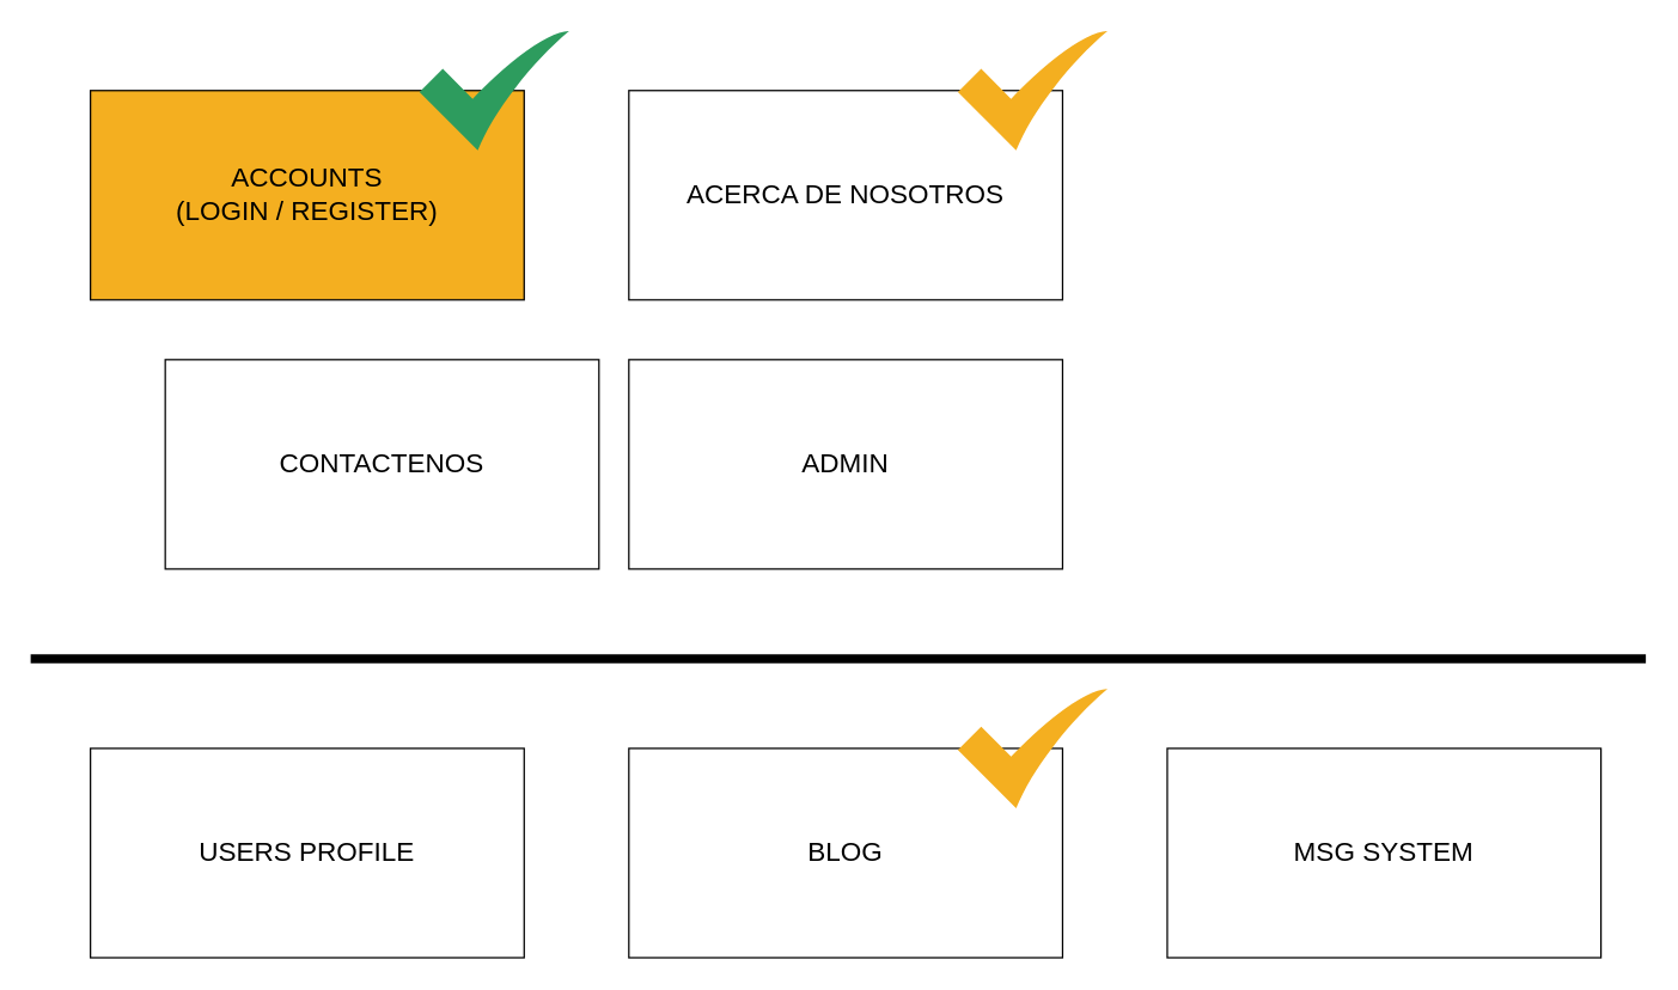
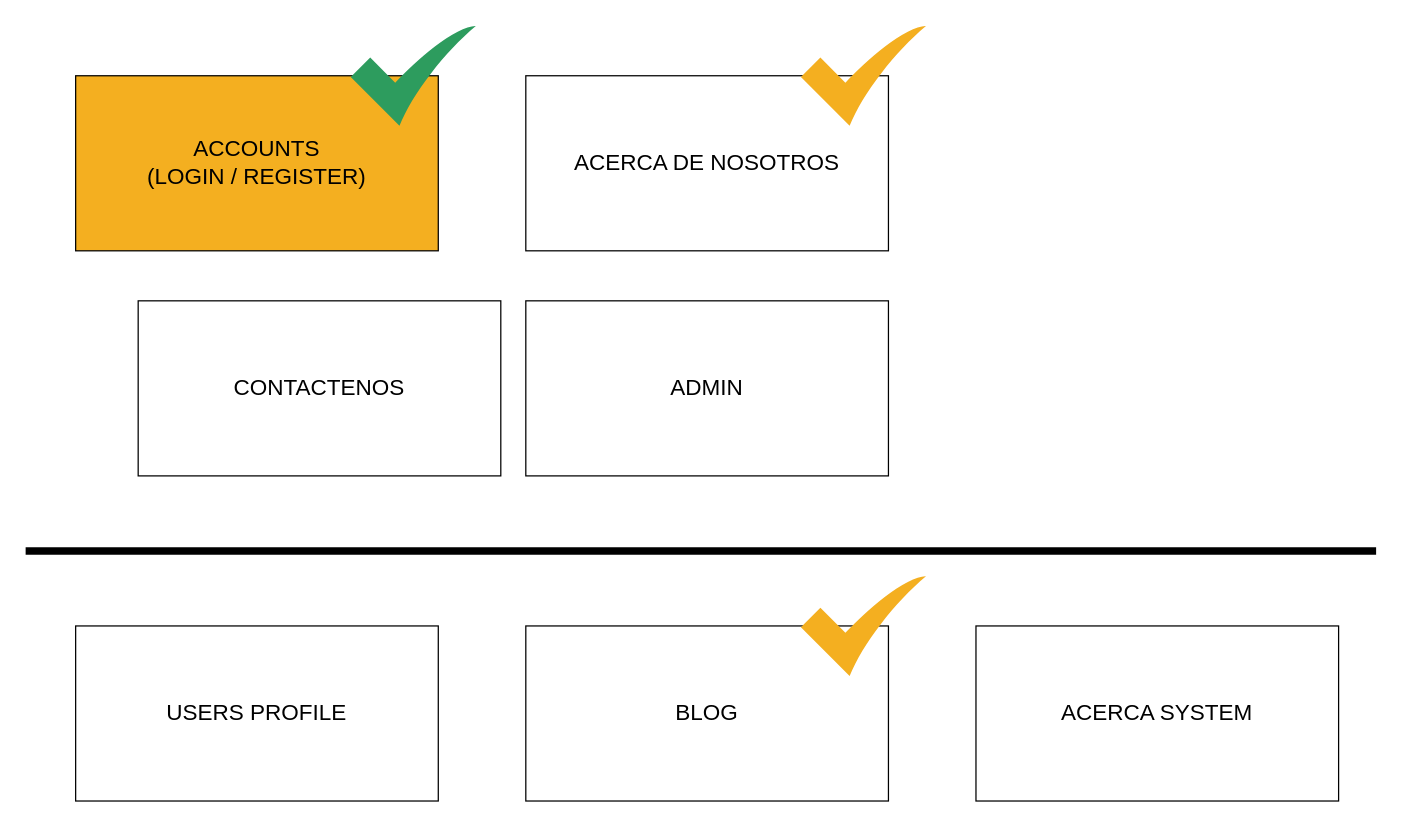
  <mxCell id="0" />
  <mxCell id="1" parent="0" />
  <mxCell id="2" value="ACCOUNTS&lt;br style=&quot;font-size: 18px;&quot;&gt;(LOGIN / REGISTER)" style="rounded=0;whiteSpace=wrap;html=1;fontSize=18;fontStyle=0;fillColor=#f4af20;" vertex="1" parent="1"><mxGeometry x="60" y="60" width="290" height="140" as="geometry" /></mxCell>
  <mxCell id="3" value="BLOG" style="rounded=0;whiteSpace=wrap;html=1;fontSize=18;fontStyle=0" vertex="1" parent="1"><mxGeometry x="420" y="500" width="290" height="140" as="geometry" /></mxCell>
  <mxCell id="4" value="ACERCA DE NOSOTROS" style="rounded=0;whiteSpace=wrap;html=1;fontSize=18;fontStyle=0" vertex="1" parent="1"><mxGeometry x="420" y="60" width="290" height="140" as="geometry" /></mxCell>
  <mxCell id="5" value="CONTACTENOS" style="rounded=0;whiteSpace=wrap;html=1;fontSize=18;fontStyle=0" vertex="1" parent="1"><mxGeometry x="110" y="240" width="290" height="140" as="geometry" /></mxCell>
  <mxCell id="6" value="ADMIN" style="rounded=0;whiteSpace=wrap;html=1;fontSize=18;fontStyle=0" vertex="1" parent="1"><mxGeometry x="420" y="240" width="290" height="140" as="geometry" /></mxCell>
  <mxCell id="7" value="USERS PROFILE" style="rounded=0;whiteSpace=wrap;html=1;fontSize=18;fontStyle=0" vertex="1" parent="1"><mxGeometry x="60" y="500" width="290" height="140" as="geometry" /></mxCell>
- <mxCell id="8" value="MSG SYSTEM" style="rounded=0;whiteSpace=wrap;html=1;fontSize=18;fontStyle=0" vertex="1" parent="1"><mxGeometry x="780" y="500" width="290" height="140" as="geometry" /></mxCell>
+ <mxCell id="8" value="ACERCA SYSTEM" style="rounded=0;whiteSpace=wrap;html=1;fontSize=18;fontStyle=0" vertex="1" parent="1"><mxGeometry x="780" y="500" width="290" height="140" as="geometry" /></mxCell>
  <mxCell id="9" value="" style="endArrow=none;html=1;fontSize=18;strokeWidth=6;" edge="1" parent="1"><mxGeometry width="50" height="50" relative="1" as="geometry"><mxPoint x="20" y="440" as="sourcePoint" /><mxPoint x="1100" y="440" as="targetPoint" /></mxGeometry></mxCell>
  <mxCell id="10" value="" style="html=1;aspect=fixed;strokeColor=none;shadow=0;align=center;verticalAlign=top;fillColor=#2D9C5E;shape=mxgraph.gcp2.check;fontSize=18;" vertex="1" parent="1"><mxGeometry x="280" y="20" width="100" height="80" as="geometry" /></mxCell>
  <mxCell id="11" value="" style="html=1;aspect=fixed;strokeColor=none;shadow=0;align=center;verticalAlign=top;fillColor=#F4AF20;shape=mxgraph.gcp2.check;fontSize=18;" vertex="1" parent="1"><mxGeometry x="640" y="460" width="100" height="80" as="geometry" /></mxCell>
  <mxCell id="12" value="" style="html=1;aspect=fixed;strokeColor=none;shadow=0;align=center;verticalAlign=top;fillColor=#F4AF20;shape=mxgraph.gcp2.check;fontSize=18;" vertex="1" parent="1"><mxGeometry x="640" y="20" width="100" height="80" as="geometry" /></mxCell>
